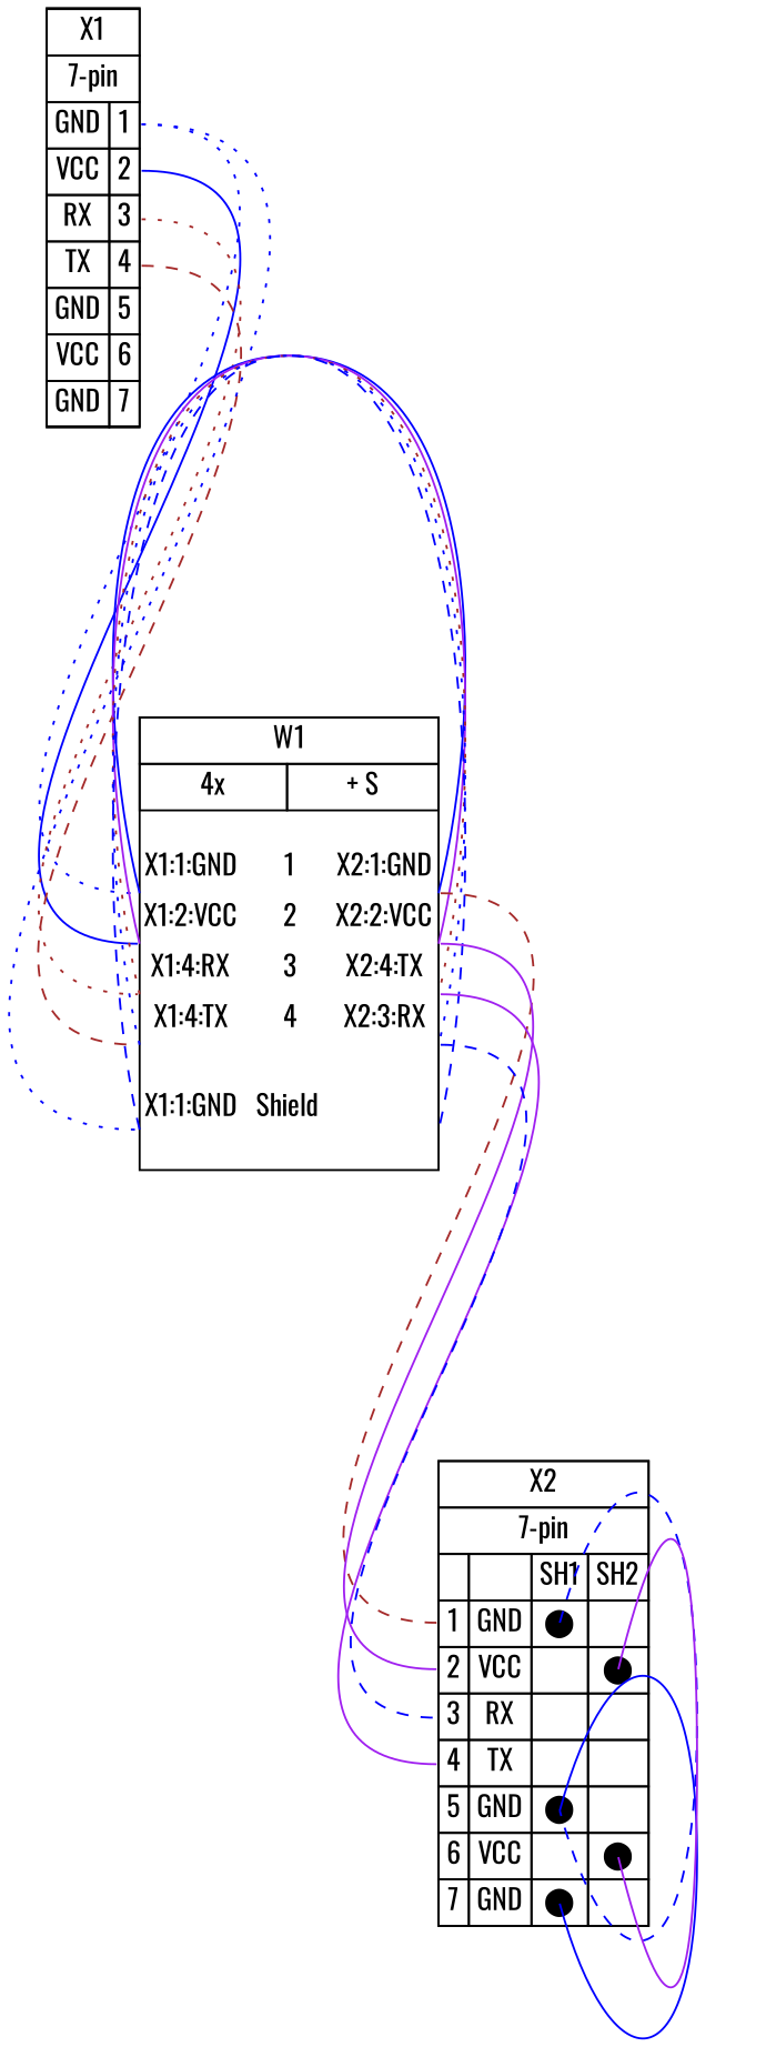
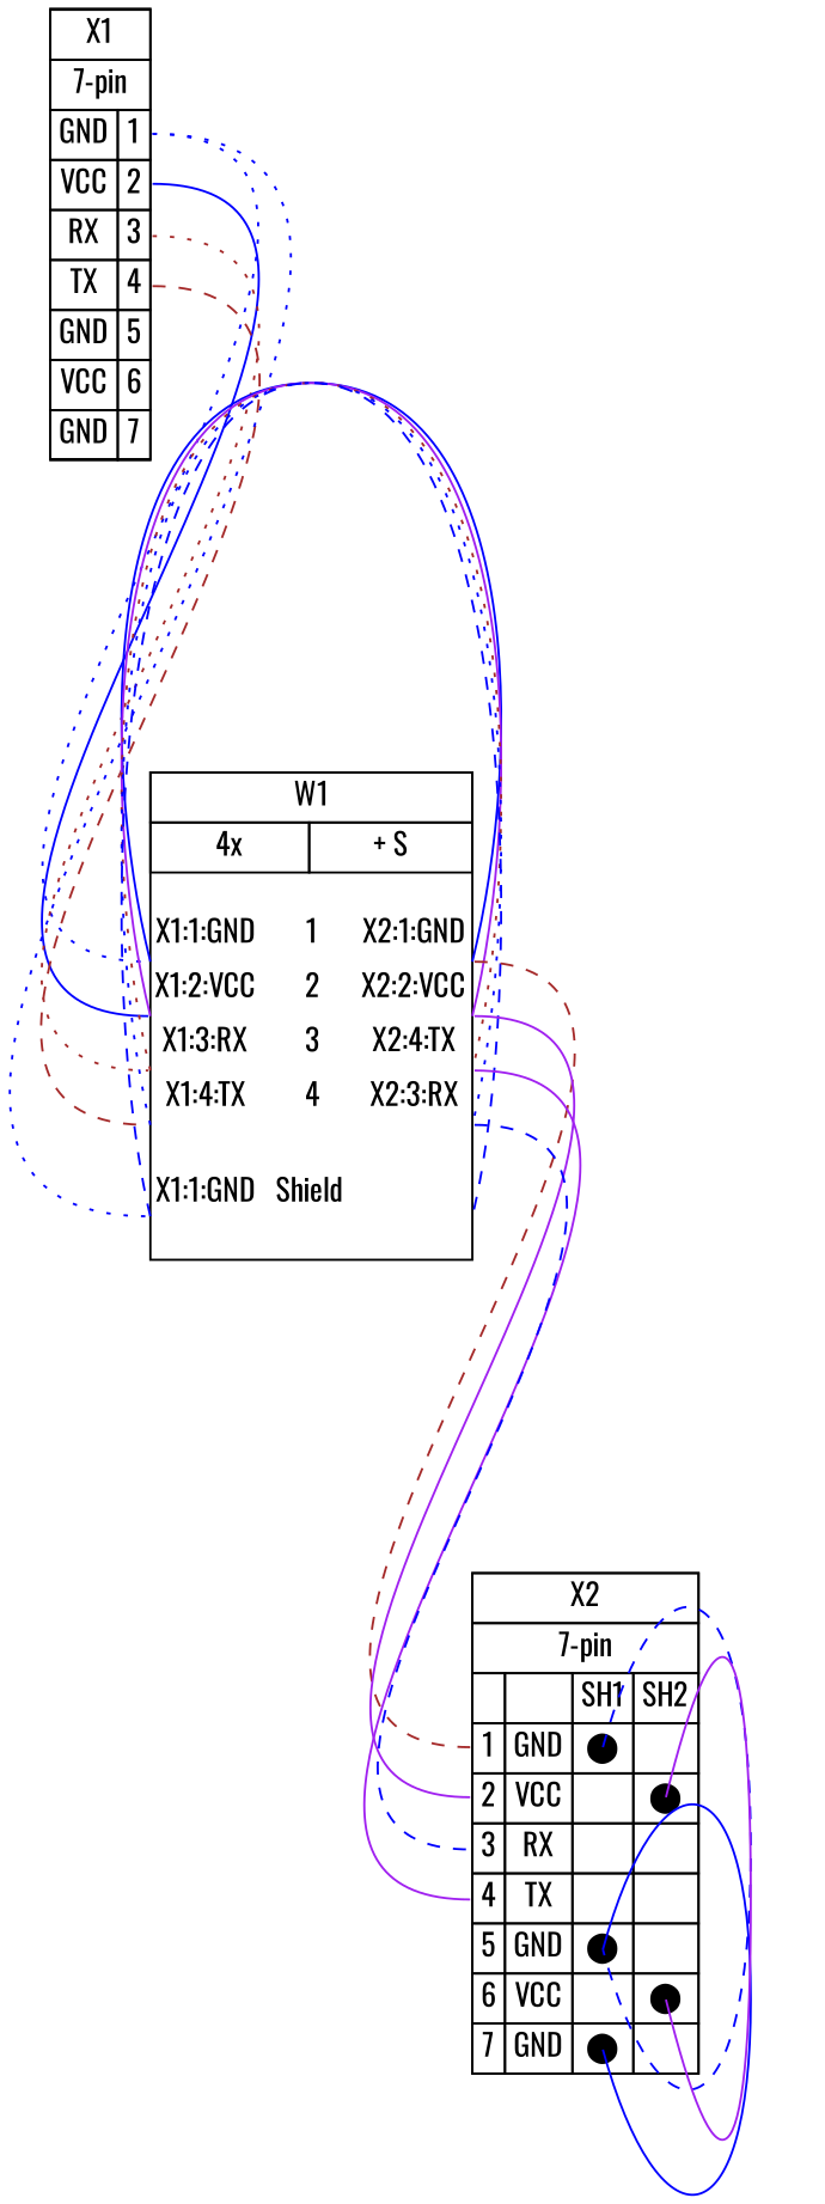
  graph {
    bgcolor="#FFFFFF"
    fontname=Oswald
    nodesep=0.33
    rankdir=TB
    ranksep=2
    node [fillcolor="#FFFFFF" fontname=Oswald margin=0 shape=box style=filled]
    edge [color=blue fontname=Oswald headclip=true style=solid tailclip=true tailport="p1r:e"]
    n1 [height=0 label=< <table border="0" cellspacing="0" cellpadding="0">  <tr><td>   <table border="0" cellspacing="0" cellpadding="3" cellborder="1"><tr>    <td balign="left">X1</td>   </tr></table>  </td></tr>  <tr><td>   <table border="0" cellspacing="0" cellpadding="3" cellborder="1"><tr>    <td balign="left">7-pin</td>   </tr></table>  </td></tr>  <tr><td>   <table border="0" cellspacing="0" cellpadding="3" cellborder="1">    <tr>     <td>GND</td>     <td port="p1r">1</td>    </tr>    <tr>     <td>VCC</td>     <td port="p2r">2</td>    </tr>    <tr>     <td>RX</td>     <td port="p3r">3</td>    </tr>    <tr>     <td>TX</td>     <td port="p4r">4</td>    </tr>    <tr>     <td>GND</td>     <td port="p5r">5</td>    </tr>    <tr>     <td>VCC</td>     <td port="p6r">6</td>    </tr>    <tr>     <td>GND</td>     <td port="p7r">7</td>    </tr>   </table>  </td></tr> </table> > width=0]
-   n2 [height=0 label=< <table border="0" cellspacing="0" cellpadding="0">  <tr><td>   <table border="0" cellspacing="0" cellpadding="3" cellborder="1"><tr>    <td balign="left">W1</td>   </tr></table>  </td></tr>  <tr><td>   <table border="0" cellspacing="0" cellpadding="3" cellborder="1"><tr>    <td balign="left">4x</td>    <td balign="left">+ S</td>   </tr></table>  </td></tr>  <tr><td>   <table border="0" cellspacing="0" cellborder="0">    <tr><td>&nbsp;</td></tr>    <tr>     <td>X1:1:GND</td>     <td>      1     </td>     <td>X2:1:GND</td>    </tr>    <tr>     <td colspan="3" border="0" cellspacing="0" cellpadding="0" port="w1" height="6">      <table cellspacing="0" cellborder="0" border="0">     <tr><td colspan="3" cellpadding="0" height="6" border="0"></td></tr>      </table>     </td>    </tr>    <tr>     <td>X1:2:VCC</td>     <td>      2     </td>     <td>X2:2:VCC</td>    </tr>    <tr>     <td colspan="3" border="0" cellspacing="0" cellpadding="0" port="w2" height="6">      <table cellspacing="0" cellborder="0" border="0">     <tr><td colspan="3" cellpadding="0" height="6" border="0"></td></tr>      </table>     </td>    </tr>    <tr>     <td>X1:4:RX</td>     <td>      3     </td>     <td>X2:4:TX</td>    </tr>    <tr>     <td colspan="3" border="0" cellspacing="0" cellpadding="0" port="w3" height="6">      <table cellspacing="0" cellborder="0" border="0">     <tr><td colspan="3" cellpadding="0" height="6" border="0"></td></tr>      </table>     </td>    </tr>    <tr>     <td>X1:4:TX</td>     <td>      4     </td>     <td>X2:3:RX</td>    </tr>    <tr>     <td colspan="3" border="0" cellspacing="0" cellpadding="0" port="w4" height="6">      <table cellspacing="0" cellborder="0" border="0">     <tr><td colspan="3" cellpadding="0" height="6" border="0"></td></tr>      </table>     </td>    </tr>    <tr><td>&nbsp;</td></tr>    <tr>     <td>X1:1:GND</td>     <td>Shield</td>     <td><!-- s_out --></td>    </tr>    <tr><td colspan="3" cellpadding="0" height="2"  border="0" port="ws"></td></tr>    <tr><td>&nbsp;</td></tr>   </table>  </td></tr> </table> > width=0]
+   n2 [height=0 label=< <table border="0" cellspacing="0" cellpadding="0">  <tr><td>   <table border="0" cellspacing="0" cellpadding="3" cellborder="1"><tr>    <td balign="left">W1</td>   </tr></table>  </td></tr>  <tr><td>   <table border="0" cellspacing="0" cellpadding="3" cellborder="1"><tr>    <td balign="left">4x</td>    <td balign="left">+ S</td>   </tr></table>  </td></tr>  <tr><td>   <table border="0" cellspacing="0" cellborder="0">    <tr><td>&nbsp;</td></tr>    <tr>     <td>X1:1:GND</td>     <td>      1     </td>     <td>X2:1:GND</td>    </tr>    <tr>     <td colspan="3" border="0" cellspacing="0" cellpadding="0" port="w1" height="6">      <table cellspacing="0" cellborder="0" border="0">     <tr><td colspan="3" cellpadding="0" height="6" border="0"></td></tr>      </table>     </td>    </tr>    <tr>     <td>X1:2:VCC</td>     <td>      2     </td>     <td>X2:2:VCC</td>    </tr>    <tr>     <td colspan="3" border="0" cellspacing="0" cellpadding="0" port="w2" height="6">      <table cellspacing="0" cellborder="0" border="0">     <tr><td colspan="3" cellpadding="0" height="6" border="0"></td></tr>      </table>     </td>    </tr>    <tr>     <td>X1:3:RX</td>     <td>      3     </td>     <td>X2:4:TX</td>    </tr>    <tr>     <td colspan="3" border="0" cellspacing="0" cellpadding="0" port="w3" height="6">      <table cellspacing="0" cellborder="0" border="0">     <tr><td colspan="3" cellpadding="0" height="6" border="0"></td></tr>      </table>     </td>    </tr>    <tr>     <td>X1:4:TX</td>     <td>      4     </td>     <td>X2:3:RX</td>    </tr>    <tr>     <td colspan="3" border="0" cellspacing="0" cellpadding="0" port="w4" height="6">      <table cellspacing="0" cellborder="0" border="0">     <tr><td colspan="3" cellpadding="0" height="6" border="0"></td></tr>      </table>     </td>    </tr>    <tr><td>&nbsp;</td></tr>    <tr>     <td>X1:1:GND</td>     <td>Shield</td>     <td><!-- s_out --></td>    </tr>    <tr><td colspan="3" cellpadding="0" height="2"  border="0" port="ws"></td></tr>    <tr><td>&nbsp;</td></tr>   </table>  </td></tr> </table> > width=0]
    n3 [height=0 label=< <table border="0" cellspacing="0" cellpadding="0">  <tr><td>   <table border="0" cellspacing="0" cellpadding="3" cellborder="1"><tr>    <td balign="left">X2</td>   </tr></table>  </td></tr>  <tr><td>   <table border="0" cellspacing="0" cellpadding="3" cellborder="1"><tr>    <td balign="left">7-pin</td>   </tr></table>  </td></tr>  <tr><td>   <table border="0" cellspacing="0" cellpadding="3" cellborder="1">    <tr>     <td></td>     <td></td>     <td>SH1</td>     <td>SH2</td>    </tr>    <tr>     <td port="p1l">1</td>     <td>GND</td>     <td  port="p1J"><FONT COLOR="#000000">&#11044;</FONT></td>     <td></td>    </tr>    <tr>     <td port="p2l">2</td>     <td>VCC</td>     <td></td>     <td  port="p2J"><FONT COLOR="#000000">&#11044;</FONT></td>    </tr>    <tr>     <td port="p3l">3</td>     <td>RX</td>     <td></td>     <td></td>    </tr>    <tr>     <td port="p4l">4</td>     <td>TX</td>     <td></td>     <td></td>    </tr>    <tr>     <td port="p5l">5</td>     <td>GND</td>     <td  port="p5J"><FONT COLOR="#000000">&#11044;</FONT></td>     <td></td>    </tr>    <tr>     <td port="p6l">6</td>     <td>VCC</td>     <td></td>     <td  port="p6J"><FONT COLOR="#000000">&#11044;</FONT></td>    </tr>    <tr>     <td port="p7l">7</td>     <td>GND</td>     <td  port="p7J"><FONT COLOR="#000000">&#11044;</FONT></td>     <td></td>    </tr>   </table>  </td></tr> </table> > width=0]
    n1 -- n2 [headport="w1:w" style=dotted]
    n1 -- n2 [headport="w2:w" tailport="p2r:e"]
    n1 -- n2 [color=brown headport="w3:w" style=dotted tailport="p3r:e"]
    n1 -- n2 [color=brown headport="w4:w" style=dashed tailport="p4r:e"]
    n1 -- n2 [headport="ws:w" style=dotted]
    n2 -- n2 [headport="w1:e" straight=straight tailport="w1:w"]
    n2 -- n2 [color=purple headport="w2:e" straight=straight tailport="w2:w"]
    n2 -- n2 [color=brown headport="w3:e" straight=straight style=dotted tailport="w3:w"]
    n2 -- n2 [headport="w4:e" straight=straight style=dotted tailport="w4:w"]
    n2 -- n2 [headport="ws:e" straight=straight style=dashed tailport="ws:w"]
    n2 -- n3 [color=brown headport="p1l:w" style=dashed tailport="w1:e"]
    n2 -- n3 [color=purple headport="p2l:w" tailport="w2:e"]
    n2 -- n3 [color=purple headport="p4l:w" tailport="w3:e"]
    n2 -- n3 [headport="p3l:w" style=dashed tailport="w4:e"]
    n3 -- n3 [headclip=false headport="p5j:c" straight=straight style=dashed tailclip=false tailport="p1j:c"]
    n3 -- n3 [headclip=false headport="p7j:c" straight=straight tailclip=false tailport="p5j:c"]
    n3 -- n3 [color=purple headclip=false headport="p6j:c" straight=straight tailclip=false tailport="p2j:c"]
  }
